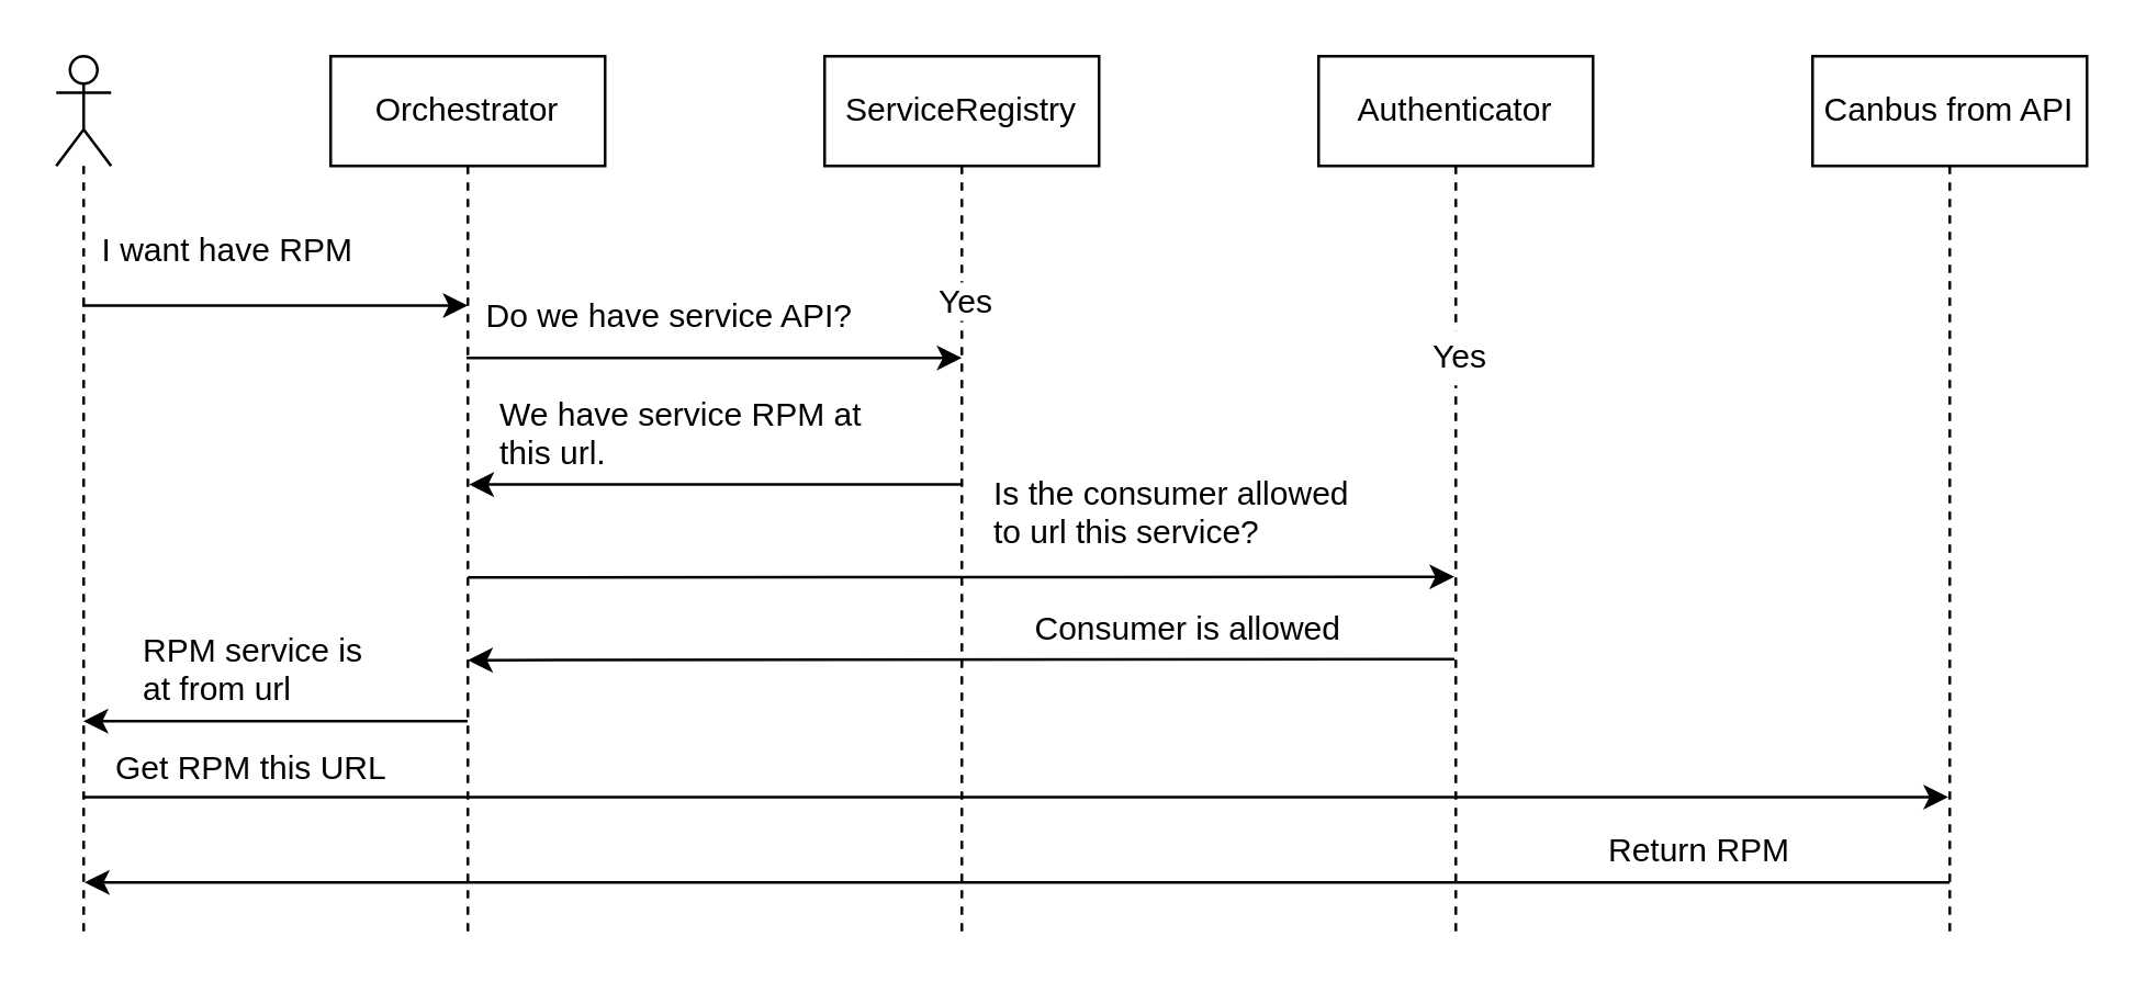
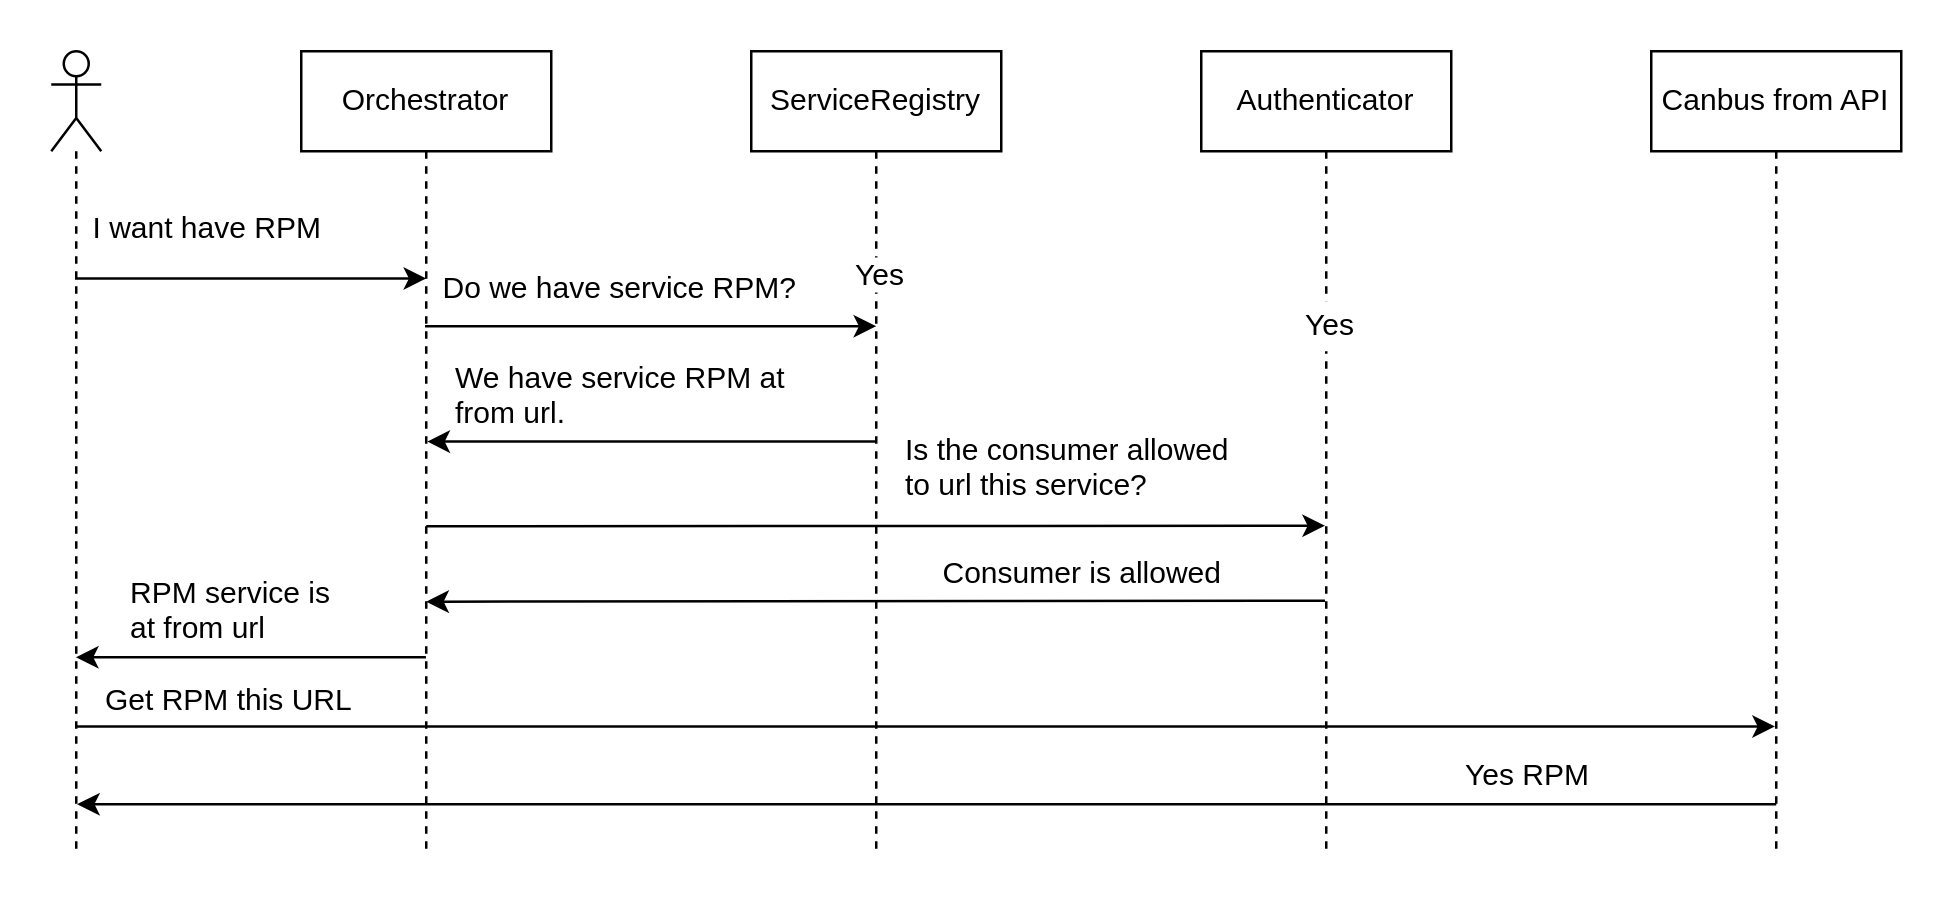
  <mxCell id="0" />
  <mxCell id="1" parent="0" />
  <mxCell id="2" value="" style="shape=umlLifeline;participant=umlActor;perimeter=lifelinePerimeter;whiteSpace=wrap;html=1;container=1;collapsible=0;recursiveResize=0;verticalAlign=top;spacingTop=36;labelBackgroundColor=#ffffff;outlineConnect=0;" parent="1" vertex="1"><mxGeometry x="20" y="20" width="20" height="320" as="geometry" /></mxCell>
  <mxCell id="3" value="Orchestrator" style="shape=umlLifeline;perimeter=lifelinePerimeter;whiteSpace=wrap;html=1;container=1;collapsible=0;recursiveResize=0;outlineConnect=0;" parent="1" vertex="1"><mxGeometry x="120" y="20" width="100" height="320" as="geometry" /></mxCell>
  <mxCell id="4" value="ServiceRegistry" style="shape=umlLifeline;perimeter=lifelinePerimeter;whiteSpace=wrap;html=1;container=1;collapsible=0;recursiveResize=0;outlineConnect=0;" parent="1" vertex="1"><mxGeometry x="300" y="20" width="100" height="320" as="geometry" /></mxCell>
  <mxCell id="5" value="Authenticator" style="shape=umlLifeline;perimeter=lifelinePerimeter;whiteSpace=wrap;html=1;container=1;collapsible=0;recursiveResize=0;outlineConnect=0;" parent="1" vertex="1"><mxGeometry x="480" y="20" width="100" height="320" as="geometry" /></mxCell>
  <mxCell id="6" value="Yes" style="text;html=1;resizable=0;points=[];autosize=1;align=left;verticalAlign=top;spacingTop=-4;rounded=0;fillColor=#ffffff;gradientColor=none;" parent="5" vertex="1"><mxGeometry x="40" y="100" width="40" height="20" as="geometry" /></mxCell>
  <mxCell id="7" value="Canbus from API" style="shape=umlLifeline;perimeter=lifelinePerimeter;whiteSpace=wrap;html=1;container=1;collapsible=0;recursiveResize=0;outlineConnect=0;" parent="1" vertex="1"><mxGeometry x="660" y="20" width="100" height="320" as="geometry" /></mxCell>
  <mxCell id="8" value="" style="endArrow=classic;html=1;entryX=0.5;entryY=0.284;entryDx=0;entryDy=0;entryPerimeter=0;" parent="1" source="2" target="3" edge="1"><mxGeometry width="50" height="50" relative="1" as="geometry"><mxPoint x="50" y="90" as="sourcePoint" /><mxPoint x="160" y="111" as="targetPoint" /></mxGeometry></mxCell>
  <mxCell id="9" value="I want have RPM" style="text;html=1;resizable=0;points=[];autosize=1;align=left;verticalAlign=top;spacingTop=-4;" parent="1" vertex="1"><mxGeometry x="35" y="80.5" width="140" height="20" as="geometry" /></mxCell>
  <mxCell id="10" value="" style="endArrow=classic;html=1;" parent="1" source="3" edge="1"><mxGeometry width="50" height="50" relative="1" as="geometry"><mxPoint x="190" y="120" as="sourcePoint" /><mxPoint x="350" y="130" as="targetPoint" /></mxGeometry></mxCell>
- <mxCell id="11" value="Do we have service API?" style="text;html=1;resizable=0;points=[];autosize=1;align=left;verticalAlign=top;spacingTop=-4;" parent="1" vertex="1"><mxGeometry x="175" y="105" width="170" height="20" as="geometry" /></mxCell>
+ <mxCell id="11" value="Do we have service RPM?" style="text;html=1;resizable=0;points=[];autosize=1;align=left;verticalAlign=top;spacingTop=-4;" parent="1" vertex="1"><mxGeometry x="175" y="105" width="170" height="20" as="geometry" /></mxCell>
  <mxCell id="12" value="" style="endArrow=classic;html=1;exitX=0.497;exitY=0.385;exitDx=0;exitDy=0;exitPerimeter=0;entryX=0.503;entryY=0.385;entryDx=0;entryDy=0;entryPerimeter=0;" parent="1" edge="1"><mxGeometry width="50" height="50" relative="1" as="geometry"><mxPoint x="349.857" y="176.143" as="sourcePoint" /><mxPoint x="170.429" y="176.143" as="targetPoint" /></mxGeometry></mxCell>
- <mxCell id="13" value="&lt;div&gt;We have service RPM at&lt;/div&gt;&lt;div&gt;this url.&lt;br&gt;&lt;/div&gt;" style="text;html=1;resizable=0;points=[];autosize=1;align=left;verticalAlign=top;spacingTop=-4;" parent="1" vertex="1"><mxGeometry x="180" y="141" width="160" height="30" as="geometry" /></mxCell>
+ <mxCell id="13" value="&lt;div&gt;We have service RPM at&lt;/div&gt;&lt;div&gt;from url.&lt;br&gt;&lt;/div&gt;" style="text;html=1;resizable=0;points=[];autosize=1;align=left;verticalAlign=top;spacingTop=-4;" parent="1" vertex="1"><mxGeometry x="180" y="141" width="160" height="30" as="geometry" /></mxCell>
  <mxCell id="14" value="" style="endArrow=classic;html=1;exitX=0.5;exitY=0.462;exitDx=0;exitDy=0;exitPerimeter=0;entryX=0.501;entryY=0.462;entryDx=0;entryDy=0;entryPerimeter=0;" parent="1" edge="1"><mxGeometry width="50" height="50" relative="1" as="geometry"><mxPoint x="169.857" y="262.429" as="sourcePoint" /><mxPoint x="29.857" y="262.429" as="targetPoint" /></mxGeometry></mxCell>
  <mxCell id="15" value="&lt;div&gt;RPM service is&lt;/div&gt;&lt;div&gt; at from url&lt;/div&gt;" style="text;html=1;resizable=0;points=[];autosize=1;align=left;verticalAlign=top;spacingTop=-4;" parent="1" vertex="1"><mxGeometry x="50" y="227" width="110" height="30" as="geometry" /></mxCell>
  <mxCell id="16" value="" style="endArrow=classic;html=1;" parent="1" edge="1"><mxGeometry width="50" height="50" relative="1" as="geometry"><mxPoint x="170" y="210" as="sourcePoint" /><mxPoint x="529.5" y="209.8" as="targetPoint" /></mxGeometry></mxCell>
  <mxCell id="17" value="Get RPM this URL" style="text;html=1;resizable=0;points=[];autosize=1;align=left;verticalAlign=top;spacingTop=-4;" parent="1" vertex="1"><mxGeometry x="40" y="270" width="130" height="20" as="geometry" /></mxCell>
  <mxCell id="18" value="" style="endArrow=classic;html=1;entryX=0.5;entryY=0.823;entryDx=0;entryDy=0;entryPerimeter=0;" parent="1" edge="1"><mxGeometry width="50" height="50" relative="1" as="geometry"><mxPoint x="710" y="321.167" as="sourcePoint" /><mxPoint x="30.333" y="321.167" as="targetPoint" /></mxGeometry></mxCell>
  <mxCell id="19" value="Yes" style="text;html=1;resizable=0;points=[];autosize=1;align=left;verticalAlign=top;spacingTop=-4;opacity=0;labelBackgroundColor=#ffffff;" parent="1" vertex="1"><mxGeometry x="340" y="100" width="40" height="20" as="geometry" /></mxCell>
  <mxCell id="20" value="&lt;div&gt;Is the consumer allowed&lt;/div&gt;&lt;div&gt; to url this service?&lt;/div&gt;" style="text;html=1;resizable=0;points=[];autosize=1;align=left;verticalAlign=top;spacingTop=-4;" parent="1" vertex="1"><mxGeometry x="360" y="170" width="170" height="30" as="geometry" /></mxCell>
  <mxCell id="21" value="" style="endArrow=classic;html=1;entryX=0.5;entryY=0.688;entryDx=0;entryDy=0;entryPerimeter=0;" parent="1" target="3" edge="1"><mxGeometry width="50" height="50" relative="1" as="geometry"><mxPoint x="529.5" y="239.8" as="sourcePoint" /><mxPoint x="180" y="240" as="targetPoint" /></mxGeometry></mxCell>
  <mxCell id="22" value="Consumer is allowed" style="text;html=1;resizable=0;points=[];autosize=1;align=left;verticalAlign=top;spacingTop=-4;" parent="1" vertex="1"><mxGeometry x="375" y="219" width="140" height="20" as="geometry" /></mxCell>
  <mxCell id="23" value="" style="endArrow=classic;html=1;exitX=0.5;exitY=0.844;exitDx=0;exitDy=0;exitPerimeter=0;" parent="1" source="2" target="7" edge="1"><mxGeometry width="50" height="50" relative="1" as="geometry"><mxPoint x="40" y="290" as="sourcePoint" /><mxPoint x="160" y="290" as="targetPoint" /></mxGeometry></mxCell>
- <mxCell id="24" value="Return RPM" style="text;html=1;resizable=0;points=[];autosize=1;align=left;verticalAlign=top;spacingTop=-4;" parent="1" vertex="1"><mxGeometry x="583.5" y="300" width="90" height="20" as="geometry" /></mxCell>
+ <mxCell id="24" value="Yes RPM" style="text;html=1;resizable=0;points=[];autosize=1;align=left;verticalAlign=top;spacingTop=-4;" parent="1" vertex="1"><mxGeometry x="583.5" y="300" width="90" height="20" as="geometry" /></mxCell>
